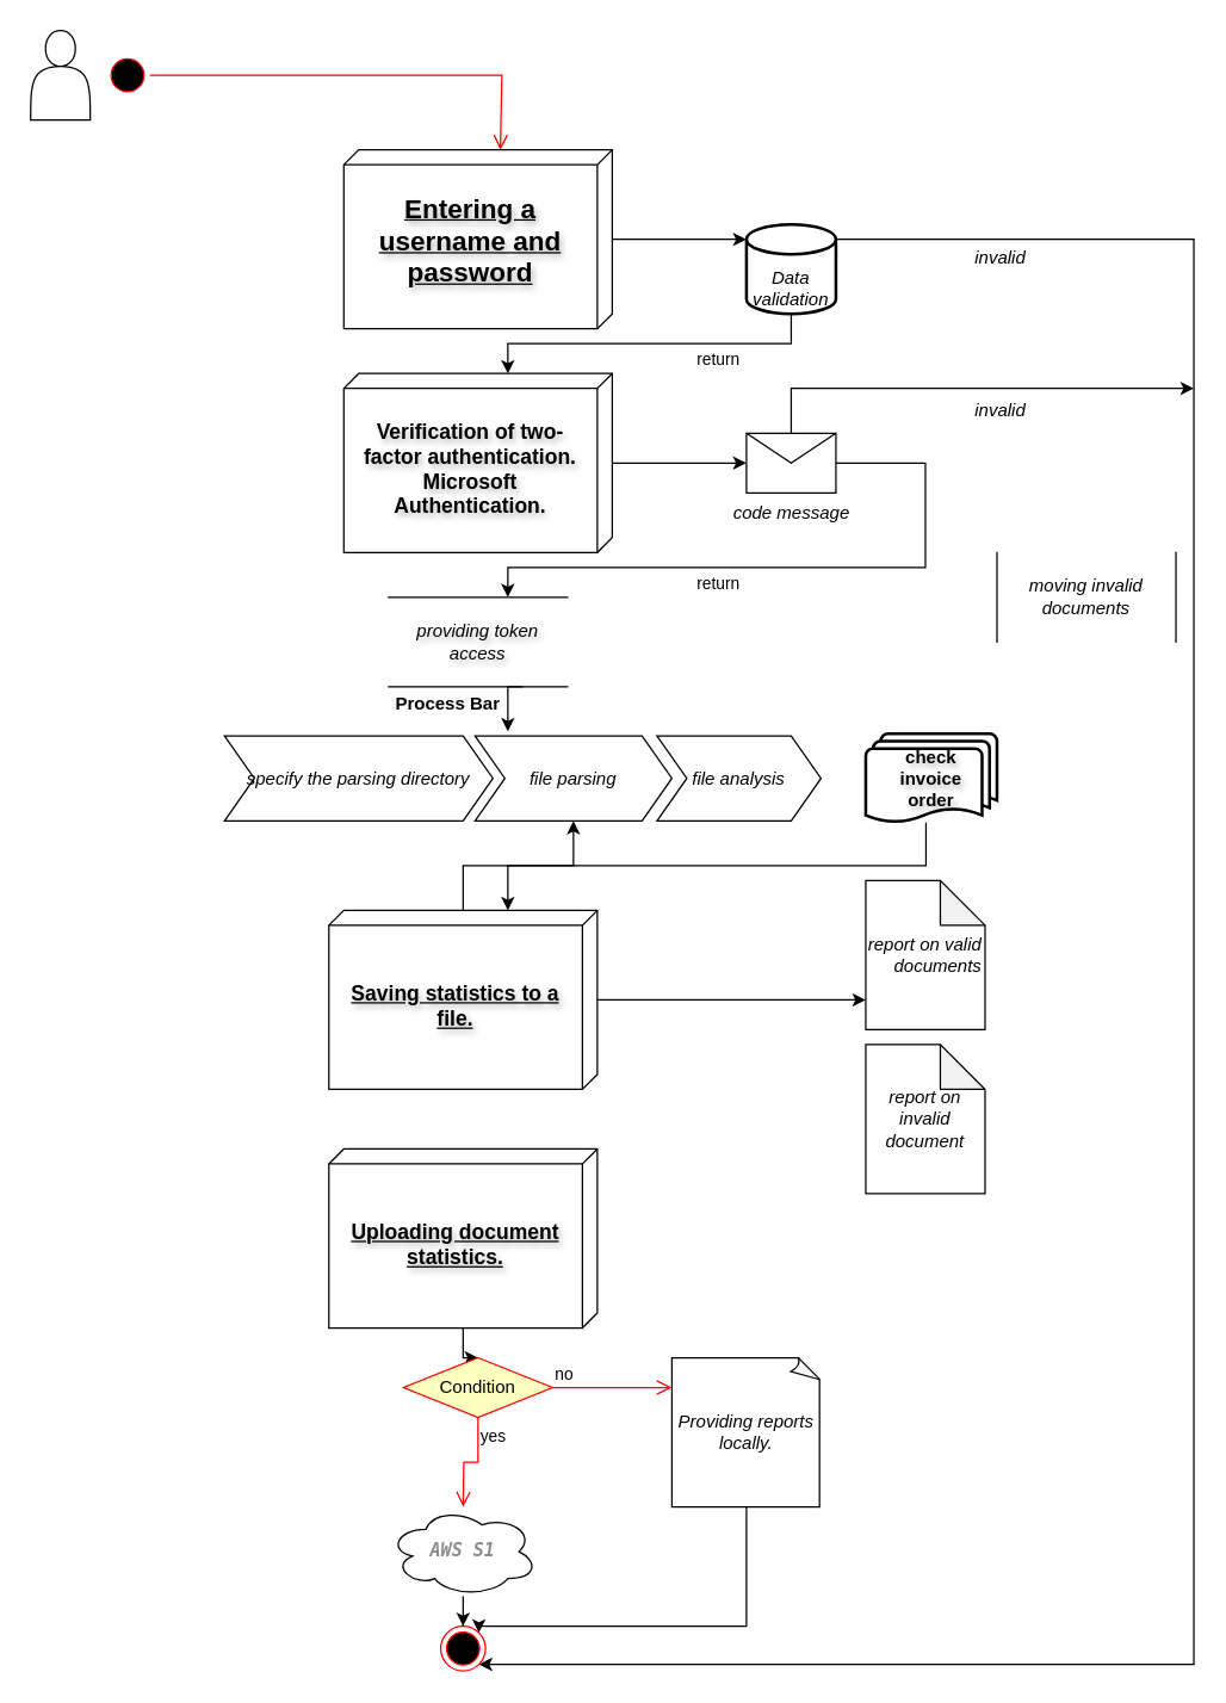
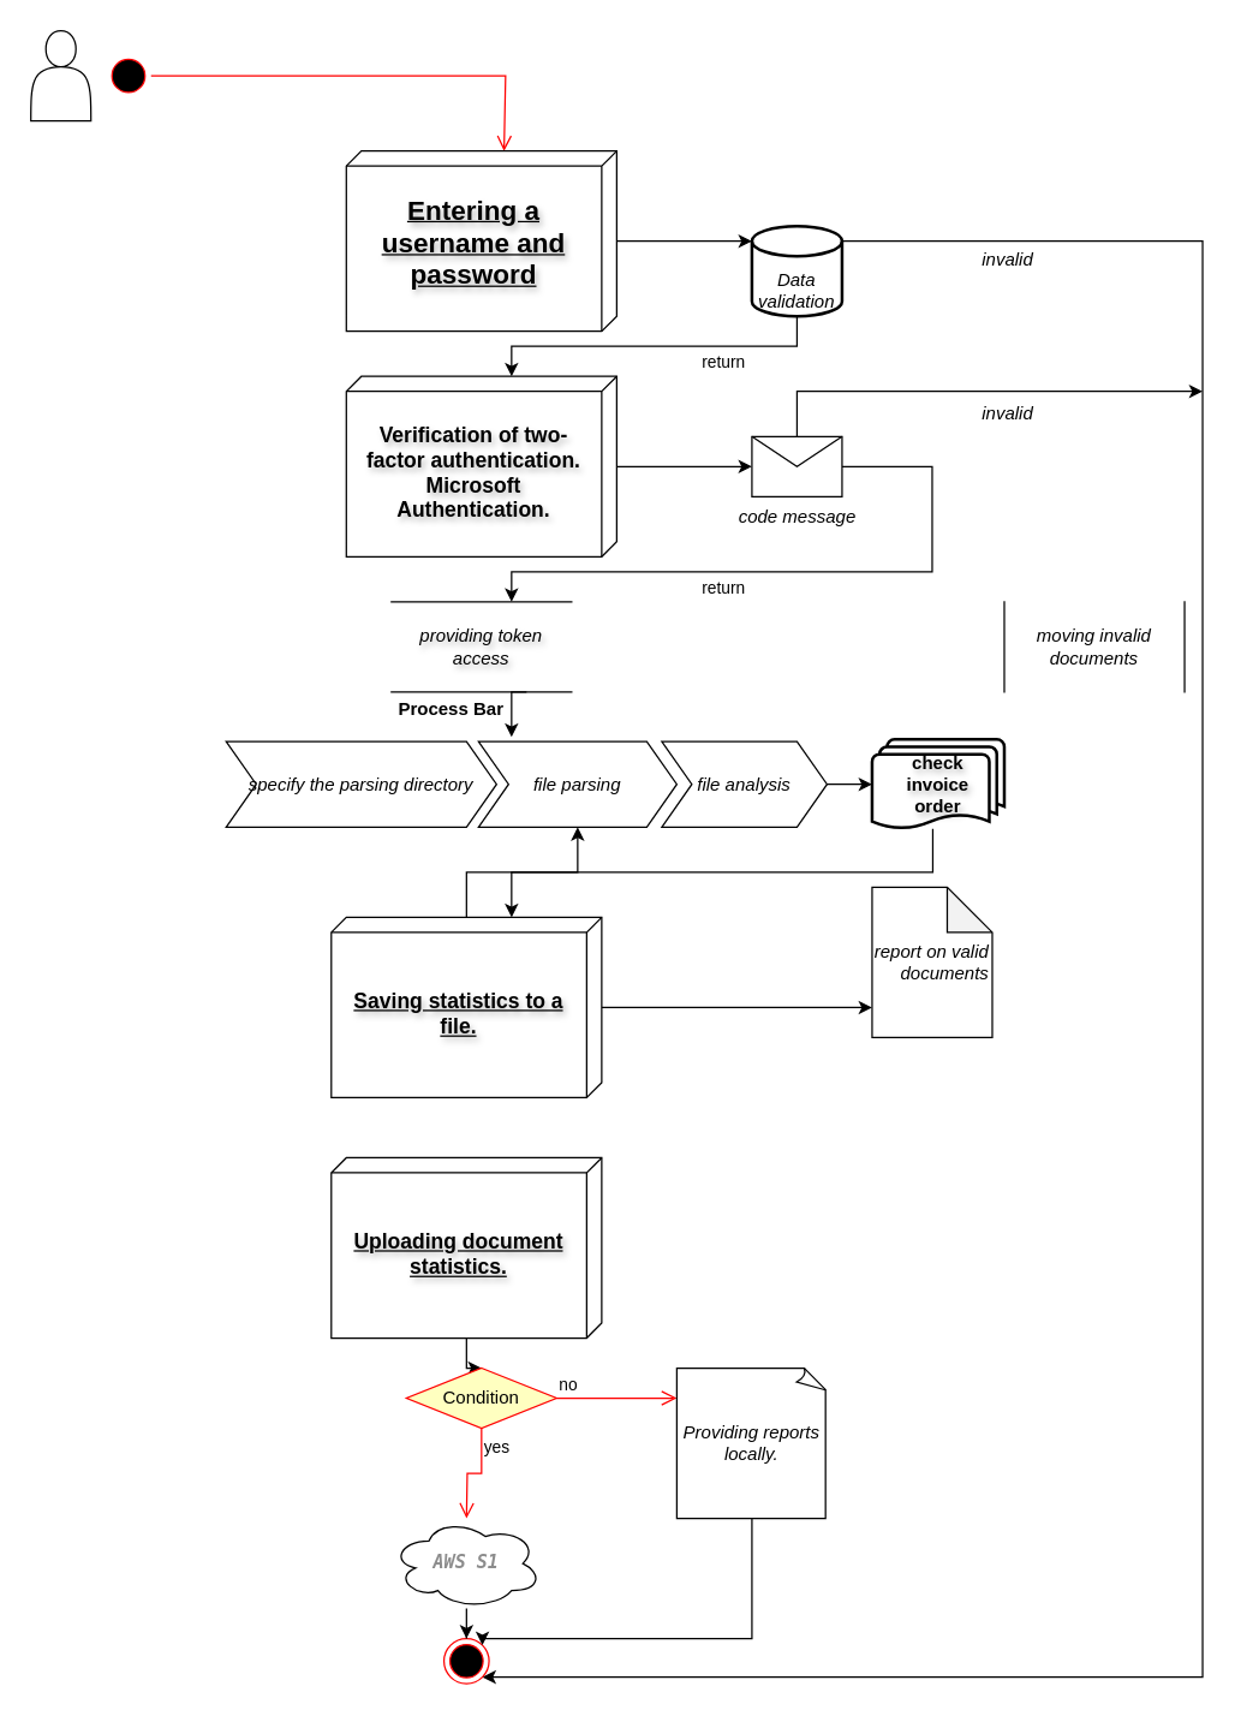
  <mxCell id="0" />
  <mxCell id="1" parent="0" />
  <mxCell id="2" value="" style="ellipse;html=1;shape=startState;fillColor=#000000;strokeColor=#ff0000;" vertex="1" parent="1"><mxGeometry x="70" y="35" width="30" height="30" as="geometry" /></mxCell>
  <mxCell id="3" value="" style="edgeStyle=orthogonalEdgeStyle;html=1;verticalAlign=bottom;endArrow=open;endSize=8;strokeColor=#ff0000;rounded=0;exitX=1;exitY=0.5;exitDx=0;exitDy=0;" edge="1" source="2" parent="1"><mxGeometry relative="1" as="geometry"><mxPoint x="335" y="100" as="targetPoint" /><mxPoint x="200" y="50" as="sourcePoint" /><Array as="points"><mxPoint x="336" y="50" /></Array></mxGeometry></mxCell>
  <mxCell id="4" style="edgeStyle=orthogonalEdgeStyle;rounded=0;orthogonalLoop=1;jettySize=auto;html=1;" edge="1" parent="1" source="5"><mxGeometry relative="1" as="geometry"><mxPoint x="500" y="160" as="targetPoint" /></mxGeometry></mxCell>
  <mxCell id="5" value="&lt;h2 style=&quot;&quot;&gt;&lt;span style=&quot;&quot;&gt;Entering a username and password&lt;/span&gt;&lt;/h2&gt;" style="verticalAlign=top;align=center;spacingTop=8;spacingLeft=2;spacingRight=12;shape=cube;size=10;direction=south;fontStyle=4;html=1;whiteSpace=wrap;labelBackgroundColor=none;textShadow=1;" vertex="1" parent="1"><mxGeometry x="230" y="100" width="180" height="120" as="geometry" /></mxCell>
  <mxCell id="6" style="edgeStyle=orthogonalEdgeStyle;rounded=0;orthogonalLoop=1;jettySize=auto;html=1;" edge="1" parent="1" source="9"><mxGeometry relative="1" as="geometry"><mxPoint x="340" y="250" as="targetPoint" /><Array as="points"><mxPoint x="530" y="230" /></Array></mxGeometry></mxCell>
  <mxCell id="7" value="return" style="edgeLabel;html=1;align=center;verticalAlign=middle;resizable=0;points=[];" vertex="1" connectable="0" parent="6"><mxGeometry x="-0.306" y="-1" relative="1" as="geometry"><mxPoint x="10" y="11" as="offset" /></mxGeometry></mxCell>
  <mxCell id="8" style="edgeStyle=orthogonalEdgeStyle;rounded=0;orthogonalLoop=1;jettySize=auto;html=1;exitX=1;exitY=0.15;exitDx=0;exitDy=0;exitPerimeter=0;entryX=1;entryY=1;entryDx=0;entryDy=0;" edge="1" parent="1" source="9" target="20"><mxGeometry relative="1" as="geometry"><mxPoint x="800" y="159" as="targetPoint" /><Array as="points"><mxPoint x="560" y="160" /><mxPoint x="800" y="160" /><mxPoint x="800" y="1116" /></Array></mxGeometry></mxCell>
  <mxCell id="9" value="Data validation" style="strokeWidth=2;html=1;shape=mxgraph.flowchart.database;whiteSpace=wrap;fontStyle=2;align=center;verticalAlign=bottom;" vertex="1" parent="1"><mxGeometry x="500" y="150" width="60" height="60" as="geometry" /></mxCell>
  <mxCell id="10" style="edgeStyle=orthogonalEdgeStyle;rounded=0;orthogonalLoop=1;jettySize=auto;html=1;" edge="1" parent="1" source="11"><mxGeometry relative="1" as="geometry"><mxPoint x="500" y="310" as="targetPoint" /></mxGeometry></mxCell>
  <mxCell id="11" value="Verification of two-factor authentication. Microsoft Authentication." style="verticalAlign=middle;align=center;spacingTop=8;spacingLeft=2;spacingRight=12;shape=cube;size=10;direction=south;fontStyle=1;html=1;whiteSpace=wrap;fontSize=14;textShadow=1;" vertex="1" parent="1"><mxGeometry x="230" y="250" width="180" height="120" as="geometry" /></mxCell>
  <mxCell id="12" value="" style="shape=actor;whiteSpace=wrap;html=1;" vertex="1" parent="1"><mxGeometry x="20" y="20" width="40" height="60" as="geometry" /></mxCell>
  <mxCell id="13" style="edgeStyle=orthogonalEdgeStyle;rounded=0;orthogonalLoop=1;jettySize=auto;html=1;" edge="1" parent="1" source="16"><mxGeometry relative="1" as="geometry"><mxPoint x="340" y="400" as="targetPoint" /><Array as="points"><mxPoint x="620" y="310" /><mxPoint x="620" y="380" /><mxPoint x="340" y="380" /></Array></mxGeometry></mxCell>
  <mxCell id="14" value="return" style="edgeLabel;html=1;align=center;verticalAlign=middle;resizable=0;points=[];" vertex="1" connectable="0" parent="13"><mxGeometry x="0.42" y="-1" relative="1" as="geometry"><mxPoint x="35" y="11" as="offset" /></mxGeometry></mxCell>
  <mxCell id="15" style="edgeStyle=orthogonalEdgeStyle;rounded=0;orthogonalLoop=1;jettySize=auto;html=1;" edge="1" parent="1" source="16"><mxGeometry relative="1" as="geometry"><mxPoint x="800" y="260" as="targetPoint" /><Array as="points"><mxPoint x="530" y="260" /></Array></mxGeometry></mxCell>
  <mxCell id="16" value="code message" style="shape=message;html=1;html=1;outlineConnect=0;labelPosition=center;verticalLabelPosition=bottom;align=center;verticalAlign=top;fontStyle=2" vertex="1" parent="1"><mxGeometry x="500" y="290" width="60" height="40" as="geometry" /></mxCell>
  <mxCell id="17" style="edgeStyle=orthogonalEdgeStyle;rounded=0;orthogonalLoop=1;jettySize=auto;html=1;exitX=0.75;exitY=1;exitDx=0;exitDy=0;" edge="1" parent="1" source="18"><mxGeometry relative="1" as="geometry"><mxPoint x="340" y="490" as="targetPoint" /></mxGeometry></mxCell>
  <mxCell id="18" value="providing token access" style="shape=partialRectangle;whiteSpace=wrap;html=1;left=0;right=0;fillColor=none;fontStyle=2;textShadow=1;" vertex="1" parent="1"><mxGeometry x="260" y="400" width="120" height="60" as="geometry" /></mxCell>
  <mxCell id="19" style="edgeStyle=orthogonalEdgeStyle;rounded=0;orthogonalLoop=1;jettySize=auto;html=1;exitX=0.5;exitY=1;exitDx=0;exitDy=0;" edge="1" parent="1" source="18" target="18"><mxGeometry relative="1" as="geometry" /></mxCell>
  <mxCell id="20" value="" style="ellipse;html=1;shape=endState;fillColor=#000000;strokeColor=#ff0000;" vertex="1" parent="1"><mxGeometry x="295" y="1090" width="30" height="30" as="geometry" /></mxCell>
  <mxCell id="21" value="Process Bar" style="swimlane;childLayout=stackLayout;horizontal=1;fillColor=none;horizontalStack=1;resizeParent=1;resizeParentMax=0;resizeLast=0;collapsible=0;strokeColor=none;stackBorder=10;stackSpacing=-12;resizable=1;align=center;points=[];whiteSpace=wrap;html=1;" vertex="1" parent="1"><mxGeometry x="140" y="460" width="320" height="100" as="geometry" /></mxCell>
  <mxCell id="22" value="specify the parsing directory" style="shape=step;perimeter=stepPerimeter;fixedSize=1;points=[];whiteSpace=wrap;html=1;align=center;fontStyle=2;verticalAlign=middle;" vertex="1" parent="21"><mxGeometry x="10" y="33" width="180" height="57" as="geometry" /></mxCell>
  <mxCell id="23" value="file parsing" style="shape=step;perimeter=stepPerimeter;fixedSize=1;points=[];whiteSpace=wrap;html=1;fontStyle=2" vertex="1" parent="21"><mxGeometry x="178" y="33" width="132" height="57" as="geometry" /></mxCell>
+ <mxCell id="24" value="" style="edgeStyle=orthogonalEdgeStyle;rounded=0;orthogonalLoop=1;jettySize=auto;html=1;" edge="1" parent="1" source="25" target="27"><mxGeometry relative="1" as="geometry" /></mxCell>
  <mxCell id="25" value="file analysis" style="shape=step;perimeter=stepPerimeter;fixedSize=1;points=[];whiteSpace=wrap;html=1;align=center;fontStyle=2" vertex="1" parent="1"><mxGeometry x="440" y="493" width="110" height="57" as="geometry" /></mxCell>
  <mxCell id="26" style="edgeStyle=orthogonalEdgeStyle;rounded=0;orthogonalLoop=1;jettySize=auto;html=1;exitX=0.459;exitY=0.995;exitDx=0;exitDy=0;exitPerimeter=0;" edge="1" parent="1" source="27"><mxGeometry relative="1" as="geometry"><mxPoint x="340" y="610" as="targetPoint" /><mxPoint x="630" y="550" as="sourcePoint" /><Array as="points"><mxPoint x="620" y="580" /><mxPoint x="340" y="580" /></Array></mxGeometry></mxCell>
  <mxCell id="27" value="check&lt;div&gt;invoice&lt;/div&gt;&lt;div&gt;order&lt;/div&gt;" style="strokeWidth=2;html=1;shape=mxgraph.flowchart.multi-document;whiteSpace=wrap;align=center;fontStyle=1;textShadow=1;" vertex="1" parent="1"><mxGeometry x="580" y="491.5" width="88" height="60" as="geometry" /></mxCell>
  <mxCell id="28" style="edgeStyle=orthogonalEdgeStyle;rounded=0;orthogonalLoop=1;jettySize=auto;html=1;" edge="1" parent="1" source="30"><mxGeometry relative="1" as="geometry"><mxPoint x="580" y="670" as="targetPoint" /></mxGeometry></mxCell>
  <mxCell id="29" style="edgeStyle=orthogonalEdgeStyle;rounded=0;orthogonalLoop=1;jettySize=auto;html=1;" edge="1" parent="1" source="30" target="23"><mxGeometry relative="1" as="geometry" /></mxCell>
  <mxCell id="30" value="Saving statistics to a file." style="verticalAlign=middle;align=center;spacingTop=8;spacingLeft=2;spacingRight=12;shape=cube;size=10;direction=south;fontStyle=5;html=1;whiteSpace=wrap;fontSize=14;textShadow=1;" vertex="1" parent="1"><mxGeometry x="220" y="610" width="180" height="120" as="geometry" /></mxCell>
  <mxCell id="31" value="report on valid documents" style="shape=note;whiteSpace=wrap;html=1;backgroundOutline=1;darkOpacity=0.05;align=right;fontStyle=2" vertex="1" parent="1"><mxGeometry x="580" y="590" width="80" height="100" as="geometry" /></mxCell>
- <mxCell id="32" value="report on invalid document" style="shape=note;whiteSpace=wrap;html=1;backgroundOutline=1;darkOpacity=0.05;align=center;fontStyle=2" vertex="1" parent="1"><mxGeometry x="580" y="700" width="80" height="100" as="geometry" /></mxCell>
- <mxCell id="33" value="moving invalid documents" style="shape=partialRectangle;whiteSpace=wrap;html=1;top=0;bottom=0;fillColor=none;fontStyle=2" vertex="1" parent="1"><mxGeometry x="668" y="370" width="120" height="60" as="geometry" /></mxCell>
+ <mxCell id="33" value="moving invalid documents" style="shape=partialRectangle;whiteSpace=wrap;html=1;top=0;bottom=0;fillColor=none;fontStyle=2" vertex="1" parent="1"><mxGeometry x="668" y="400" width="120" height="60" as="geometry" /></mxCell>
  <mxCell id="34" style="edgeStyle=orthogonalEdgeStyle;rounded=0;orthogonalLoop=1;jettySize=auto;html=1;entryX=0.5;entryY=0;entryDx=0;entryDy=0;" edge="1" parent="1" source="35" target="36"><mxGeometry relative="1" as="geometry" /></mxCell>
  <mxCell id="35" value="Uploading document statistics." style="verticalAlign=middle;align=center;spacingTop=8;spacingLeft=2;spacingRight=12;shape=cube;size=10;direction=south;fontStyle=5;html=1;whiteSpace=wrap;fontSize=14;textShadow=1;" vertex="1" parent="1"><mxGeometry x="220" y="770" width="180" height="120" as="geometry" /></mxCell>
  <mxCell id="36" value="Condition" style="rhombus;whiteSpace=wrap;html=1;fontColor=#000000;fillColor=#ffffc0;strokeColor=#ff0000;" vertex="1" parent="1"><mxGeometry x="270" y="910" width="100" height="40" as="geometry" /></mxCell>
  <mxCell id="37" value="no" style="edgeStyle=orthogonalEdgeStyle;html=1;align=left;verticalAlign=bottom;endArrow=open;endSize=8;strokeColor=#ff0000;rounded=0;" edge="1" source="36" parent="1"><mxGeometry x="-1" relative="1" as="geometry"><mxPoint x="450" y="930" as="targetPoint" /></mxGeometry></mxCell>
  <mxCell id="38" value="yes" style="edgeStyle=orthogonalEdgeStyle;html=1;align=left;verticalAlign=top;endArrow=open;endSize=8;strokeColor=#ff0000;rounded=0;" edge="1" source="36" parent="1"><mxGeometry x="-1" relative="1" as="geometry"><mxPoint x="310" y="1010" as="targetPoint" /></mxGeometry></mxCell>
  <mxCell id="39" style="edgeStyle=orthogonalEdgeStyle;rounded=0;orthogonalLoop=1;jettySize=auto;html=1;entryX=0.5;entryY=0;entryDx=0;entryDy=0;" edge="1" parent="1" source="40" target="20"><mxGeometry relative="1" as="geometry" /></mxCell>
  <mxCell id="40" value="&lt;div style=&quot;background-color:#ffffff;color:#080808&quot;&gt;&lt;pre style=&quot;font-family:'JetBrains Mono',monospace;font-size:9,8pt;&quot;&gt;&lt;span style=&quot;color:#8c8c8c;font-style:italic;&quot;&gt;AWS S1&lt;/span&gt;&lt;/pre&gt;&lt;/div&gt;" style="ellipse;shape=cloud;whiteSpace=wrap;html=1;align=center;fontStyle=1" vertex="1" parent="1"><mxGeometry x="260" y="1010" width="100" height="60" as="geometry" /></mxCell>
  <mxCell id="41" style="edgeStyle=orthogonalEdgeStyle;rounded=0;orthogonalLoop=1;jettySize=auto;html=1;entryX=1;entryY=0;entryDx=0;entryDy=0;" edge="1" parent="1" source="42" target="20"><mxGeometry relative="1" as="geometry"><mxPoint x="500" y="1090" as="targetPoint" /><Array as="points"><mxPoint x="500" y="1090" /><mxPoint x="321" y="1090" /></Array></mxGeometry></mxCell>
  <mxCell id="42" value="Providing reports locally." style="whiteSpace=wrap;html=1;shape=mxgraph.basic.document;fontStyle=2" vertex="1" parent="1"><mxGeometry x="450" y="910" width="100" height="100" as="geometry" /></mxCell>
  <mxCell id="43" value="invalid" style="text;html=1;align=center;verticalAlign=middle;resizable=0;points=[];autosize=1;strokeColor=none;fillColor=none;fontStyle=2" vertex="1" parent="1"><mxGeometry x="640" y="158" width="60" height="30" as="geometry" /></mxCell>
  <mxCell id="44" value="invalid" style="text;html=1;align=center;verticalAlign=middle;resizable=0;points=[];autosize=1;strokeColor=none;fillColor=none;fontStyle=2" vertex="1" parent="1"><mxGeometry x="640" y="260" width="60" height="30" as="geometry" /></mxCell>
